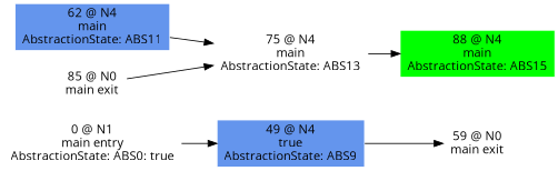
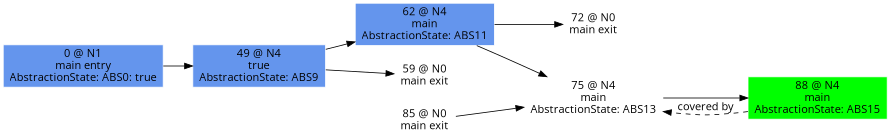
  digraph {
    fontname="Open Sans"
    rankdir=LR
    node [color=white fontname="Open Sans" shape=box style=filled]
    edge [fontname="Open Sans"]
-   n1 [fillcolor=white label="0 @ N1\nmain entry\nAbstractionState: ABS0: true\n"]
+   n1 [fillcolor=cornflowerblue label="0 @ N1\nmain entry\nAbstractionState: ABS0: true\n"]
    n2 [fillcolor=cornflowerblue label="49 @ N4\ntrue\nAbstractionState: ABS9\n"]
    n3 [fillcolor=cornflowerblue label="62 @ N4\nmain\nAbstractionState: ABS11\n"]
    n4 [label="59 @ N0\nmain exit\n"]
+   n5 [label="72 @ N0\nmain exit\n"]
    n6 [fillcolor=white label="75 @ N4\nmain\nAbstractionState: ABS13\n"]
    n7 [fillcolor=green label="88 @ N4\nmain\nAbstractionState: ABS15\n"]
    n8 [label="85 @ N0\nmain exit\n"]
    n1 -> n2
+   n2 -> n3
    n2 -> n4
+   n3 -> n5
    n3 -> n6
    n6 -> n7
+   n7 -> n6 [label="covered by" style=dashed weight=0]
    n8 -> n6
  }
